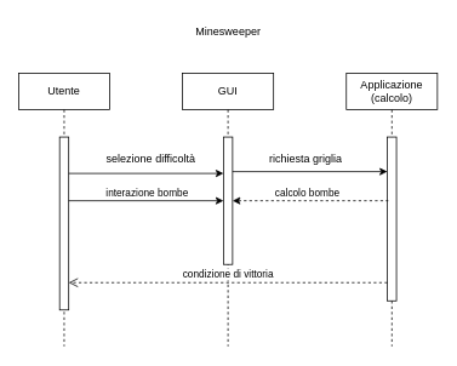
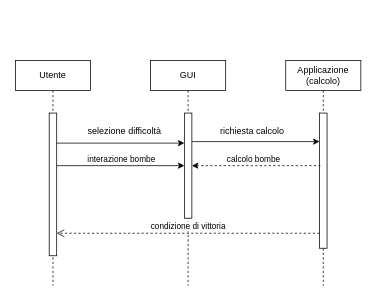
  <mxCell id="0" />
  <mxCell id="1" parent="0" />
  <mxCell id="2" value="Utente" style="shape=umlLifeline;perimeter=lifelinePerimeter;whiteSpace=wrap;html=1;container=0;dropTarget=0;collapsible=0;recursiveResize=0;outlineConnect=0;portConstraint=eastwest;newEdgeStyle={&quot;edgeStyle&quot;:&quot;elbowEdgeStyle&quot;,&quot;elbow&quot;:&quot;vertical&quot;,&quot;curved&quot;:0,&quot;rounded&quot;:0};" parent="1" vertex="1"><mxGeometry x="20" y="80" width="100" height="300" as="geometry" /></mxCell>
  <mxCell id="3" value="" style="html=1;points=[];perimeter=orthogonalPerimeter;outlineConnect=0;targetShapes=umlLifeline;portConstraint=eastwest;newEdgeStyle={&quot;edgeStyle&quot;:&quot;elbowEdgeStyle&quot;,&quot;elbow&quot;:&quot;vertical&quot;,&quot;curved&quot;:0,&quot;rounded&quot;:0};" parent="2" vertex="1"><mxGeometry x="45" y="70" width="10" height="190" as="geometry" /></mxCell>
  <mxCell id="4" value="GUI" style="shape=umlLifeline;perimeter=lifelinePerimeter;whiteSpace=wrap;html=1;container=0;dropTarget=0;collapsible=0;recursiveResize=0;outlineConnect=0;portConstraint=eastwest;newEdgeStyle={&quot;edgeStyle&quot;:&quot;elbowEdgeStyle&quot;,&quot;elbow&quot;:&quot;vertical&quot;,&quot;curved&quot;:0,&quot;rounded&quot;:0};" parent="1" vertex="1"><mxGeometry x="200" y="80" width="100" height="300" as="geometry" /></mxCell>
  <mxCell id="5" value="" style="html=1;points=[];perimeter=orthogonalPerimeter;outlineConnect=0;targetShapes=umlLifeline;portConstraint=eastwest;newEdgeStyle={&quot;edgeStyle&quot;:&quot;elbowEdgeStyle&quot;,&quot;elbow&quot;:&quot;vertical&quot;,&quot;curved&quot;:0,&quot;rounded&quot;:0};" parent="4" vertex="1"><mxGeometry x="45" y="70" width="10" height="140" as="geometry" /></mxCell>
  <mxCell id="6" value="Applicazione (calcolo)" style="shape=umlLifeline;perimeter=lifelinePerimeter;whiteSpace=wrap;html=1;container=0;dropTarget=0;collapsible=0;recursiveResize=0;outlineConnect=0;portConstraint=eastwest;newEdgeStyle={&quot;edgeStyle&quot;:&quot;elbowEdgeStyle&quot;,&quot;elbow&quot;:&quot;vertical&quot;,&quot;curved&quot;:0,&quot;rounded&quot;:0};" parent="1" vertex="1"><mxGeometry x="380" y="80" width="100" height="300" as="geometry" /></mxCell>
  <mxCell id="7" value="" style="html=1;points=[];perimeter=orthogonalPerimeter;outlineConnect=0;targetShapes=umlLifeline;portConstraint=eastwest;newEdgeStyle={&quot;edgeStyle&quot;:&quot;elbowEdgeStyle&quot;,&quot;elbow&quot;:&quot;vertical&quot;,&quot;curved&quot;:0,&quot;rounded&quot;:0};" parent="6" vertex="1"><mxGeometry x="45" y="70" width="10" height="180" as="geometry" /></mxCell>
  <mxCell id="8" value="condizione di vittoria" style="html=1;verticalAlign=bottom;endArrow=open;dashed=1;endSize=8;edgeStyle=elbowEdgeStyle;elbow=vertical;curved=0;rounded=0;" parent="1" edge="1"><mxGeometry relative="1" as="geometry"><mxPoint x="75" y="310" as="targetPoint" /><Array as="points"><mxPoint x="175" y="310" /></Array><mxPoint x="425" y="310" as="sourcePoint" /></mxGeometry></mxCell>
- <mxCell id="9" value="Minesweeper" style="text;html=1;align=center;verticalAlign=middle;whiteSpace=wrap;rounded=0;" parent="1" vertex="1"><mxGeometry x="177.5" y="20" width="145" height="30" as="geometry" /></mxCell>
  <mxCell id="10" value="" style="endArrow=classic;html=1;rounded=0;" edge="1" parent="1"><mxGeometry width="50" height="50" relative="1" as="geometry"><mxPoint x="75" y="190" as="sourcePoint" /><mxPoint x="245" y="190" as="targetPoint" /></mxGeometry></mxCell>
  <mxCell id="11" value="" style="endArrow=classic;html=1;rounded=0;" edge="1" parent="1"><mxGeometry width="50" height="50" relative="1" as="geometry"><mxPoint x="75" y="220" as="sourcePoint" /><mxPoint x="245" y="220" as="targetPoint" /></mxGeometry></mxCell>
  <mxCell id="12" value="interazione bombe" style="edgeLabel;html=1;align=center;verticalAlign=middle;resizable=0;points=[];" vertex="1" connectable="0" parent="11"><mxGeometry x="-0.106" relative="1" as="geometry"><mxPoint x="9" y="-10" as="offset" /></mxGeometry></mxCell>
  <mxCell id="13" value="selezione difficoltà" style="text;html=1;align=center;verticalAlign=middle;resizable=0;points=[];autosize=1;strokeColor=none;fillColor=none;" vertex="1" parent="1"><mxGeometry x="105" y="160" width="120" height="30" as="geometry" /></mxCell>
  <mxCell id="14" value="" style="endArrow=classic;html=1;rounded=0;" edge="1" parent="1" target="7"><mxGeometry width="50" height="50" relative="1" as="geometry"><mxPoint x="255" y="188" as="sourcePoint" /><mxPoint x="605" y="188" as="targetPoint" /></mxGeometry></mxCell>
- <mxCell id="15" value="richiesta griglia" style="text;html=1;align=center;verticalAlign=middle;resizable=0;points=[];autosize=1;strokeColor=none;fillColor=none;" vertex="1" parent="1"><mxGeometry x="285" y="160" width="100" height="30" as="geometry" /></mxCell>
+ <mxCell id="15" value="richiesta calcolo" style="text;html=1;align=center;verticalAlign=middle;resizable=0;points=[];autosize=1;strokeColor=none;fillColor=none;" vertex="1" parent="1"><mxGeometry x="285" y="160" width="100" height="30" as="geometry" /></mxCell>
  <mxCell id="16" value="" style="endArrow=none;dashed=1;html=1;rounded=0;strokeColor=default;targetPerimeterSpacing=-1;startArrow=classic;startFill=1;" edge="1" parent="1" source="5" target="7"><mxGeometry width="50" height="50" relative="1" as="geometry"><mxPoint x="285" y="280" as="sourcePoint" /><mxPoint x="335" y="230" as="targetPoint" /></mxGeometry></mxCell>
  <mxCell id="17" value="calcolo bombe" style="edgeLabel;html=1;align=center;verticalAlign=middle;resizable=0;points=[];" vertex="1" connectable="0" parent="16"><mxGeometry x="-0.219" y="1" relative="1" as="geometry"><mxPoint x="14" y="-9" as="offset" /></mxGeometry></mxCell>
